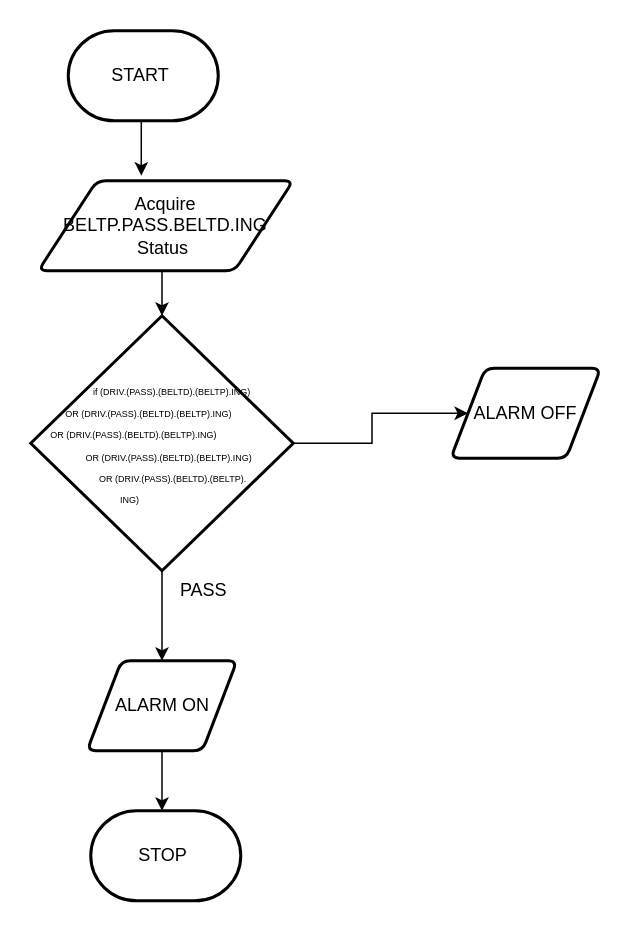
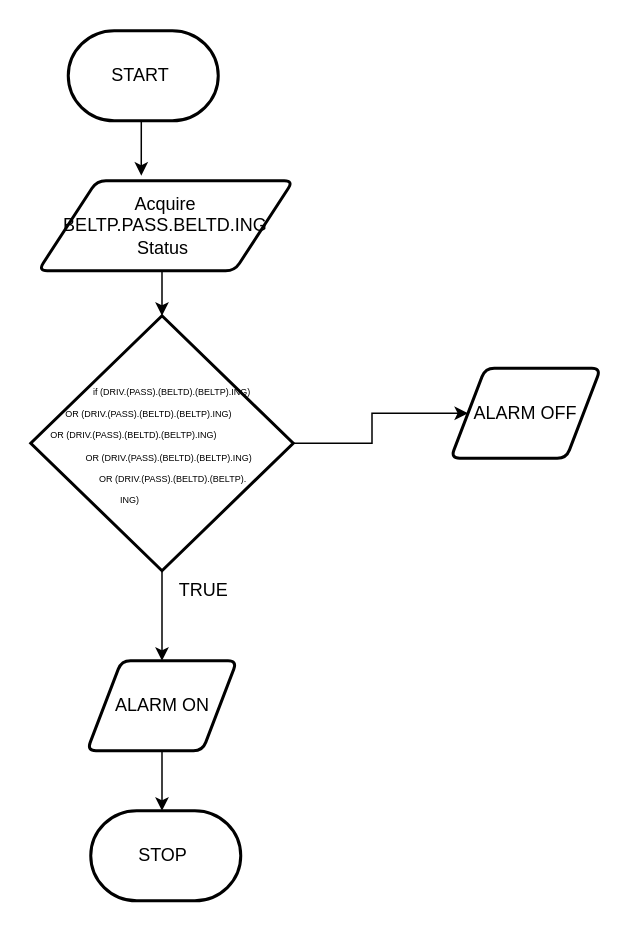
  <mxCell id="0" />
  <mxCell id="1" parent="0" />
  <mxCell id="2" value="Acquire BELTP.PASS.BELTD.ING Status&amp;nbsp;" style="shape=parallelogram;html=1;strokeWidth=2;perimeter=parallelogramPerimeter;whiteSpace=wrap;rounded=1;arcSize=12;size=0.23;" parent="1" vertex="1"><mxGeometry x="25" y="120" width="170" height="60" as="geometry" /></mxCell>
  <mxCell id="3" style="edgeStyle=orthogonalEdgeStyle;rounded=0;orthogonalLoop=1;jettySize=auto;html=1;exitX=0.5;exitY=1;exitDx=0;exitDy=0;exitPerimeter=0;" parent="1" source="5" target="10" edge="1"><mxGeometry relative="1" as="geometry" /></mxCell>
  <mxCell id="4" style="edgeStyle=orthogonalEdgeStyle;rounded=0;orthogonalLoop=1;jettySize=auto;html=1;exitX=1;exitY=0.5;exitDx=0;exitDy=0;exitPerimeter=0;" parent="1" source="5" target="8" edge="1"><mxGeometry relative="1" as="geometry" /></mxCell>
  <mxCell id="5" value="&lt;div style=&quot;text-align: justify;&quot;&gt;&lt;font style=&quot;color: light-dark(rgb(0, 0, 0), rgb(255, 255, 255)); font-size: 6px; background-color: transparent;&quot;&gt;&amp;nbsp; &amp;nbsp; &amp;nbsp; &amp;nbsp; &amp;nbsp; &amp;nbsp; &amp;nbsp; &amp;nbsp; &amp;nbsp; &amp;nbsp; &amp;nbsp; &amp;nbsp; if (DRIV.(PASS).(BELTD).(BELTP).ING)&amp;nbsp; &amp;nbsp; &amp;nbsp; &amp;nbsp; &amp;nbsp; &amp;nbsp; &amp;nbsp; &amp;nbsp; &amp;nbsp; &amp;nbsp; &amp;nbsp; &amp;nbsp; &amp;nbsp; &amp;nbsp; &amp;nbsp; OR (DRIV.(PASS).(BELTD).(BELTP).ING)&amp;nbsp; &amp;nbsp; &amp;nbsp; &amp;nbsp; &amp;nbsp; &amp;nbsp; &amp;nbsp; &amp;nbsp; &amp;nbsp; &amp;nbsp; &amp;nbsp; &amp;nbsp; &amp;nbsp; &amp;nbsp; &amp;nbsp; &amp;nbsp; OR (DRIV.(PASS).(BELTD).(BELTP).ING)&amp;nbsp; &amp;nbsp; &amp;nbsp; &amp;nbsp; &amp;nbsp; &amp;nbsp; &amp;nbsp; &amp;nbsp; &amp;nbsp; &amp;nbsp; &amp;nbsp; &amp;nbsp; &amp;nbsp; &amp;nbsp; &amp;nbsp; &amp;nbsp; &amp;nbsp; &amp;nbsp; &amp;nbsp; &amp;nbsp; &amp;nbsp; &amp;nbsp; &amp;nbsp; &amp;nbsp; &amp;nbsp; &amp;nbsp; OR (DRIV.(PASS).(BELTD).(BELTP).ING)&amp;nbsp; &amp;nbsp; &amp;nbsp; &amp;nbsp; &amp;nbsp; &amp;nbsp; &amp;nbsp; &amp;nbsp; &amp;nbsp; &amp;nbsp; &amp;nbsp; &amp;nbsp; &amp;nbsp; &amp;nbsp; &amp;nbsp; &amp;nbsp; &amp;nbsp; &amp;nbsp; &amp;nbsp; &amp;nbsp; &amp;nbsp; &amp;nbsp;OR&amp;nbsp;&lt;/font&gt;&lt;font style=&quot;color: light-dark(rgb(0, 0, 0), rgb(255, 255, 255)); font-size: 6px; background-color: transparent;&quot;&gt;(DRIV.(PASS).(BELTD).(BELTP).&amp;nbsp; &amp;nbsp; &amp;nbsp; &amp;nbsp; &amp;nbsp; &amp;nbsp; &amp;nbsp; &amp;nbsp; &amp;nbsp; &amp;nbsp; &amp;nbsp; &amp;nbsp; &amp;nbsp; &amp;nbsp; &amp;nbsp; &amp;nbsp; &amp;nbsp; &amp;nbsp; &amp;nbsp; &amp;nbsp; &amp;nbsp; &amp;nbsp; &amp;nbsp; &amp;nbsp; &amp;nbsp; &amp;nbsp; &amp;nbsp; ING)&lt;/font&gt;&lt;/div&gt;" style="strokeWidth=2;html=1;shape=mxgraph.flowchart.decision;whiteSpace=wrap;align=right;" parent="1" vertex="1"><mxGeometry x="20" y="210" width="175" height="170" as="geometry" /></mxCell>
  <mxCell id="6" style="edgeStyle=orthogonalEdgeStyle;rounded=0;orthogonalLoop=1;jettySize=auto;html=1;exitX=0.5;exitY=1;exitDx=0;exitDy=0;exitPerimeter=0;entryX=0.404;entryY=-0.056;entryDx=0;entryDy=0;entryPerimeter=0;" parent="1" target="2" edge="1"><mxGeometry relative="1" as="geometry"><mxPoint x="95" y="80" as="sourcePoint" /></mxGeometry></mxCell>
  <mxCell id="7" style="edgeStyle=orthogonalEdgeStyle;rounded=0;orthogonalLoop=1;jettySize=auto;html=1;exitX=0.5;exitY=1;exitDx=0;exitDy=0;entryX=0.5;entryY=0;entryDx=0;entryDy=0;entryPerimeter=0;" parent="1" source="2" target="5" edge="1"><mxGeometry relative="1" as="geometry" /></mxCell>
  <mxCell id="8" value="ALARM OFF" style="shape=parallelogram;html=1;strokeWidth=2;perimeter=parallelogramPerimeter;whiteSpace=wrap;rounded=1;arcSize=12;size=0.23;" parent="1" vertex="1"><mxGeometry x="300" y="245" width="100" height="60" as="geometry" /></mxCell>
  <mxCell id="9" style="edgeStyle=orthogonalEdgeStyle;rounded=0;orthogonalLoop=1;jettySize=auto;html=1;exitX=0.5;exitY=1;exitDx=0;exitDy=0;" parent="1" source="10" edge="1"><mxGeometry relative="1" as="geometry"><mxPoint x="107.5" y="540" as="targetPoint" /></mxGeometry></mxCell>
  <mxCell id="10" value="ALARM ON" style="shape=parallelogram;html=1;strokeWidth=2;perimeter=parallelogramPerimeter;whiteSpace=wrap;rounded=1;arcSize=12;size=0.23;" parent="1" vertex="1"><mxGeometry x="57.5" y="440" width="100" height="60" as="geometry" /></mxCell>
- <mxCell id="11" value="PASS" style="text;html=1;align=center;verticalAlign=middle;resizable=0;points=[];autosize=1;strokeColor=none;fillColor=none;" parent="1" vertex="1"><mxGeometry x="105" y="378" width="60" height="30" as="geometry" /></mxCell>
+ <mxCell id="11" value="TRUE" style="text;html=1;align=center;verticalAlign=middle;resizable=0;points=[];autosize=1;strokeColor=none;fillColor=none;" parent="1" vertex="1"><mxGeometry x="105" y="378" width="60" height="30" as="geometry" /></mxCell>
  <mxCell id="12" value="STOP&amp;nbsp;" style="strokeWidth=2;html=1;shape=mxgraph.flowchart.terminator;whiteSpace=wrap;" parent="1" vertex="1"><mxGeometry x="60" y="540" width="100" height="60" as="geometry" /></mxCell>
  <mxCell id="13" value="START&amp;nbsp;" style="strokeWidth=2;html=1;shape=mxgraph.flowchart.terminator;whiteSpace=wrap;" parent="1" vertex="1"><mxGeometry x="45" y="20" width="100" height="60" as="geometry" /></mxCell>
